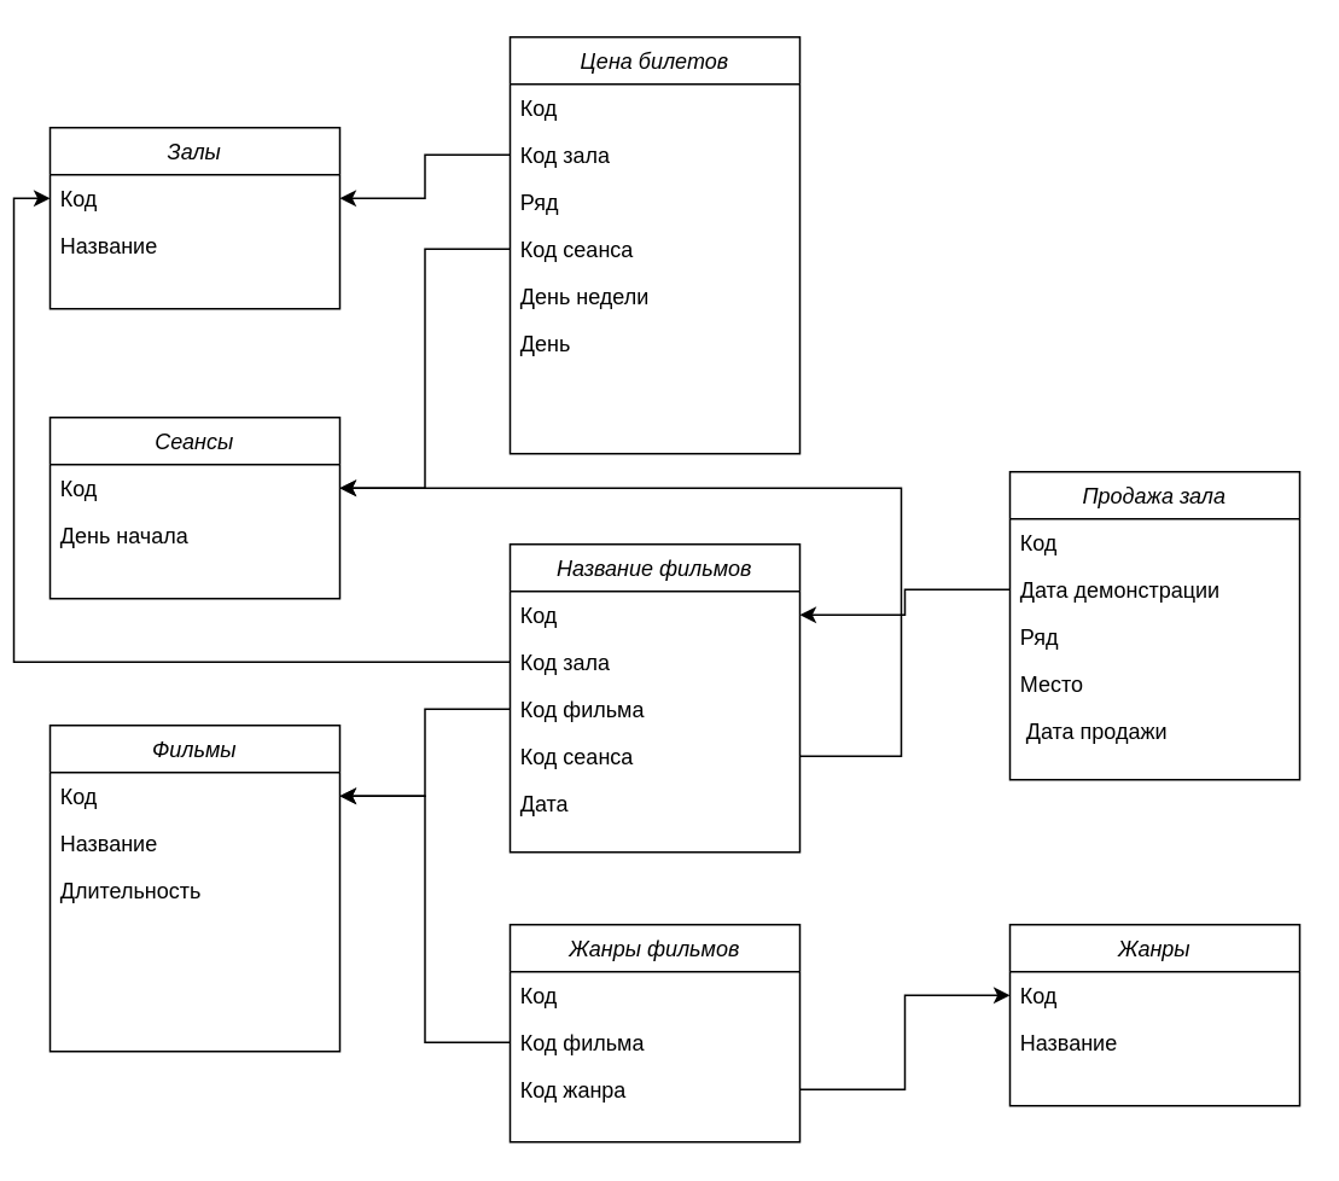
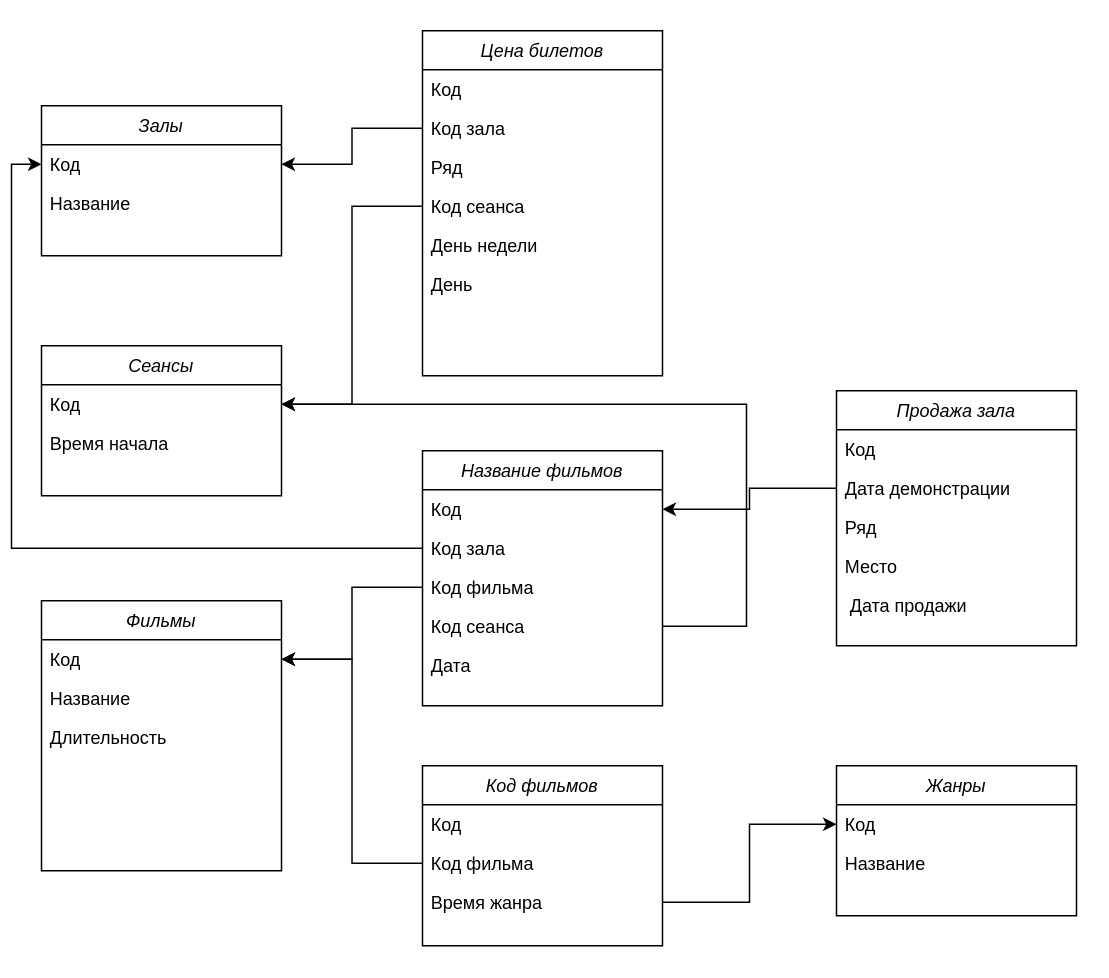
  <mxCell id="0" />
  <mxCell id="1" parent="0" />
  <mxCell id="2" value="Залы" style="swimlane;fontStyle=2;align=center;verticalAlign=top;childLayout=stackLayout;horizontal=1;startSize=26;horizontalStack=0;resizeParent=1;resizeLast=0;collapsible=1;marginBottom=0;rounded=0;shadow=0;strokeWidth=1;" parent="1" vertex="1"><mxGeometry x="20" y="70" width="160" height="100" as="geometry"><mxRectangle x="230" y="140" width="160" height="26" as="alternateBounds" /></mxGeometry></mxCell>
  <mxCell id="3" value="Код" style="text;align=left;verticalAlign=top;spacingLeft=4;spacingRight=4;overflow=hidden;rotatable=0;points=[[0,0.5],[1,0.5]];portConstraint=eastwest;" parent="2" vertex="1"><mxGeometry y="26" width="160" height="26" as="geometry" /></mxCell>
  <mxCell id="4" value="Название" style="text;align=left;verticalAlign=top;spacingLeft=4;spacingRight=4;overflow=hidden;rotatable=0;points=[[0,0.5],[1,0.5]];portConstraint=eastwest;rounded=0;shadow=0;html=0;" parent="2" vertex="1"><mxGeometry y="52" width="160" height="26" as="geometry" /></mxCell>
  <mxCell id="5" value="Фильмы" style="swimlane;fontStyle=2;align=center;verticalAlign=top;childLayout=stackLayout;horizontal=1;startSize=26;horizontalStack=0;resizeParent=1;resizeLast=0;collapsible=1;marginBottom=0;rounded=0;shadow=0;strokeWidth=1;" parent="1" vertex="1"><mxGeometry x="20" y="400" width="160" height="180" as="geometry"><mxRectangle x="230" y="140" width="160" height="26" as="alternateBounds" /></mxGeometry></mxCell>
  <mxCell id="6" value="Код" style="text;align=left;verticalAlign=top;spacingLeft=4;spacingRight=4;overflow=hidden;rotatable=0;points=[[0,0.5],[1,0.5]];portConstraint=eastwest;" parent="5" vertex="1"><mxGeometry y="26" width="160" height="26" as="geometry" /></mxCell>
  <mxCell id="7" value="Название" style="text;align=left;verticalAlign=top;spacingLeft=4;spacingRight=4;overflow=hidden;rotatable=0;points=[[0,0.5],[1,0.5]];portConstraint=eastwest;rounded=0;shadow=0;html=0;" parent="5" vertex="1"><mxGeometry y="52" width="160" height="26" as="geometry" /></mxCell>
  <mxCell id="8" value="Длительность" style="text;align=left;verticalAlign=top;spacingLeft=4;spacingRight=4;overflow=hidden;rotatable=0;points=[[0,0.5],[1,0.5]];portConstraint=eastwest;rounded=0;shadow=0;html=0;" parent="5" vertex="1"><mxGeometry y="78" width="160" height="26" as="geometry" /></mxCell>
  <mxCell id="9" value="Сеансы" style="swimlane;fontStyle=2;align=center;verticalAlign=top;childLayout=stackLayout;horizontal=1;startSize=26;horizontalStack=0;resizeParent=1;resizeLast=0;collapsible=1;marginBottom=0;rounded=0;shadow=0;strokeWidth=1;" parent="1" vertex="1"><mxGeometry x="20" y="230" width="160" height="100" as="geometry"><mxRectangle x="230" y="140" width="160" height="26" as="alternateBounds" /></mxGeometry></mxCell>
  <mxCell id="10" value="Код" style="text;align=left;verticalAlign=top;spacingLeft=4;spacingRight=4;overflow=hidden;rotatable=0;points=[[0,0.5],[1,0.5]];portConstraint=eastwest;" parent="9" vertex="1"><mxGeometry y="26" width="160" height="26" as="geometry" /></mxCell>
- <mxCell id="11" value="День начала" style="text;align=left;verticalAlign=top;spacingLeft=4;spacingRight=4;overflow=hidden;rotatable=0;points=[[0,0.5],[1,0.5]];portConstraint=eastwest;rounded=0;shadow=0;html=0;" parent="9" vertex="1"><mxGeometry y="52" width="160" height="26" as="geometry" /></mxCell>
+ <mxCell id="11" value="Время начала" style="text;align=left;verticalAlign=top;spacingLeft=4;spacingRight=4;overflow=hidden;rotatable=0;points=[[0,0.5],[1,0.5]];portConstraint=eastwest;rounded=0;shadow=0;html=0;" parent="9" vertex="1"><mxGeometry y="52" width="160" height="26" as="geometry" /></mxCell>
  <mxCell id="12" value="Цена билетов" style="swimlane;fontStyle=2;align=center;verticalAlign=top;childLayout=stackLayout;horizontal=1;startSize=26;horizontalStack=0;resizeParent=1;resizeLast=0;collapsible=1;marginBottom=0;rounded=0;shadow=0;strokeWidth=1;" parent="1" vertex="1"><mxGeometry x="274" y="20" width="160" height="230" as="geometry"><mxRectangle x="230" y="140" width="160" height="26" as="alternateBounds" /></mxGeometry></mxCell>
  <mxCell id="13" value="Код" style="text;align=left;verticalAlign=top;spacingLeft=4;spacingRight=4;overflow=hidden;rotatable=0;points=[[0,0.5],[1,0.5]];portConstraint=eastwest;" parent="12" vertex="1"><mxGeometry y="26" width="160" height="26" as="geometry" /></mxCell>
  <mxCell id="14" value="Код зала" style="text;align=left;verticalAlign=top;spacingLeft=4;spacingRight=4;overflow=hidden;rotatable=0;points=[[0,0.5],[1,0.5]];portConstraint=eastwest;rounded=0;shadow=0;html=0;" parent="12" vertex="1"><mxGeometry y="52" width="160" height="26" as="geometry" /></mxCell>
  <mxCell id="15" value="Ряд" style="text;align=left;verticalAlign=top;spacingLeft=4;spacingRight=4;overflow=hidden;rotatable=0;points=[[0,0.5],[1,0.5]];portConstraint=eastwest;rounded=0;shadow=0;html=0;" parent="12" vertex="1"><mxGeometry y="78" width="160" height="26" as="geometry" /></mxCell>
  <mxCell id="16" value="Код сеанса" style="text;align=left;verticalAlign=top;spacingLeft=4;spacingRight=4;overflow=hidden;rotatable=0;points=[[0,0.5],[1,0.5]];portConstraint=eastwest;rounded=0;shadow=0;html=0;" parent="12" vertex="1"><mxGeometry y="104" width="160" height="26" as="geometry" /></mxCell>
  <mxCell id="17" value="День недели" style="text;align=left;verticalAlign=top;spacingLeft=4;spacingRight=4;overflow=hidden;rotatable=0;points=[[0,0.5],[1,0.5]];portConstraint=eastwest;rounded=0;shadow=0;html=0;" parent="12" vertex="1"><mxGeometry y="130" width="160" height="26" as="geometry" /></mxCell>
  <mxCell id="18" value="День" style="text;align=left;verticalAlign=top;spacingLeft=4;spacingRight=4;overflow=hidden;rotatable=0;points=[[0,0.5],[1,0.5]];portConstraint=eastwest;rounded=0;shadow=0;html=0;" parent="12" vertex="1"><mxGeometry y="156" width="160" height="26" as="geometry" /></mxCell>
  <mxCell id="19" value="Название фильмов" style="swimlane;fontStyle=2;align=center;verticalAlign=top;childLayout=stackLayout;horizontal=1;startSize=26;horizontalStack=0;resizeParent=1;resizeLast=0;collapsible=1;marginBottom=0;rounded=0;shadow=0;strokeWidth=1;" parent="1" vertex="1"><mxGeometry x="274" y="300" width="160" height="170" as="geometry"><mxRectangle x="230" y="140" width="160" height="26" as="alternateBounds" /></mxGeometry></mxCell>
  <mxCell id="20" value="Код" style="text;align=left;verticalAlign=top;spacingLeft=4;spacingRight=4;overflow=hidden;rotatable=0;points=[[0,0.5],[1,0.5]];portConstraint=eastwest;" parent="19" vertex="1"><mxGeometry y="26" width="160" height="26" as="geometry" /></mxCell>
  <mxCell id="21" value="Код зала" style="text;align=left;verticalAlign=top;spacingLeft=4;spacingRight=4;overflow=hidden;rotatable=0;points=[[0,0.5],[1,0.5]];portConstraint=eastwest;rounded=0;shadow=0;html=0;" parent="19" vertex="1"><mxGeometry y="52" width="160" height="26" as="geometry" /></mxCell>
  <mxCell id="22" value="Код фильма" style="text;align=left;verticalAlign=top;spacingLeft=4;spacingRight=4;overflow=hidden;rotatable=0;points=[[0,0.5],[1,0.5]];portConstraint=eastwest;rounded=0;shadow=0;html=0;" parent="19" vertex="1"><mxGeometry y="78" width="160" height="26" as="geometry" /></mxCell>
  <mxCell id="23" value="Код сеанса" style="text;align=left;verticalAlign=top;spacingLeft=4;spacingRight=4;overflow=hidden;rotatable=0;points=[[0,0.5],[1,0.5]];portConstraint=eastwest;rounded=0;shadow=0;html=0;" parent="19" vertex="1"><mxGeometry y="104" width="160" height="26" as="geometry" /></mxCell>
  <mxCell id="24" value="Дата" style="text;align=left;verticalAlign=top;spacingLeft=4;spacingRight=4;overflow=hidden;rotatable=0;points=[[0,0.5],[1,0.5]];portConstraint=eastwest;rounded=0;shadow=0;html=0;" parent="19" vertex="1"><mxGeometry y="130" width="160" height="26" as="geometry" /></mxCell>
  <mxCell id="25" value="Продажа зала" style="swimlane;fontStyle=2;align=center;verticalAlign=top;childLayout=stackLayout;horizontal=1;startSize=26;horizontalStack=0;resizeParent=1;resizeLast=0;collapsible=1;marginBottom=0;rounded=0;shadow=0;strokeWidth=1;" parent="1" vertex="1"><mxGeometry x="550" y="260" width="160" height="170" as="geometry"><mxRectangle x="230" y="140" width="160" height="26" as="alternateBounds" /></mxGeometry></mxCell>
  <mxCell id="26" value="Код" style="text;align=left;verticalAlign=top;spacingLeft=4;spacingRight=4;overflow=hidden;rotatable=0;points=[[0,0.5],[1,0.5]];portConstraint=eastwest;" parent="25" vertex="1"><mxGeometry y="26" width="160" height="26" as="geometry" /></mxCell>
  <mxCell id="27" value="Дата демонстрации" style="text;align=left;verticalAlign=top;spacingLeft=4;spacingRight=4;overflow=hidden;rotatable=0;points=[[0,0.5],[1,0.5]];portConstraint=eastwest;rounded=0;shadow=0;html=0;" parent="25" vertex="1"><mxGeometry y="52" width="160" height="26" as="geometry" /></mxCell>
  <mxCell id="28" value="Ряд" style="text;align=left;verticalAlign=top;spacingLeft=4;spacingRight=4;overflow=hidden;rotatable=0;points=[[0,0.5],[1,0.5]];portConstraint=eastwest;rounded=0;shadow=0;html=0;" parent="25" vertex="1"><mxGeometry y="78" width="160" height="26" as="geometry" /></mxCell>
  <mxCell id="29" value="Место" style="text;align=left;verticalAlign=top;spacingLeft=4;spacingRight=4;overflow=hidden;rotatable=0;points=[[0,0.5],[1,0.5]];portConstraint=eastwest;rounded=0;shadow=0;html=0;" parent="25" vertex="1"><mxGeometry y="104" width="160" height="26" as="geometry" /></mxCell>
  <mxCell id="30" value=" Дата продажи" style="text;align=left;verticalAlign=top;spacingLeft=4;spacingRight=4;overflow=hidden;rotatable=0;points=[[0,0.5],[1,0.5]];portConstraint=eastwest;rounded=0;shadow=0;html=0;" parent="25" vertex="1"><mxGeometry y="130" width="160" height="26" as="geometry" /></mxCell>
  <mxCell id="31" style="edgeStyle=orthogonalEdgeStyle;rounded=0;orthogonalLoop=1;jettySize=auto;html=1;" parent="1" source="14" target="3" edge="1"><mxGeometry relative="1" as="geometry" /></mxCell>
  <mxCell id="32" style="edgeStyle=orthogonalEdgeStyle;rounded=0;orthogonalLoop=1;jettySize=auto;html=1;entryX=1;entryY=0.5;entryDx=0;entryDy=0;" parent="1" source="16" target="10" edge="1"><mxGeometry relative="1" as="geometry" /></mxCell>
  <mxCell id="33" style="edgeStyle=orthogonalEdgeStyle;rounded=0;orthogonalLoop=1;jettySize=auto;html=1;entryX=0;entryY=0.5;entryDx=0;entryDy=0;" parent="1" source="21" target="3" edge="1"><mxGeometry relative="1" as="geometry" /></mxCell>
  <mxCell id="34" style="edgeStyle=orthogonalEdgeStyle;rounded=0;orthogonalLoop=1;jettySize=auto;html=1;" parent="1" source="22" target="6" edge="1"><mxGeometry relative="1" as="geometry" /></mxCell>
  <mxCell id="35" style="edgeStyle=orthogonalEdgeStyle;rounded=0;orthogonalLoop=1;jettySize=auto;html=1;" parent="1" source="23" target="10" edge="1"><mxGeometry relative="1" as="geometry"><Array as="points"><mxPoint x="490" y="417" /><mxPoint x="490" y="269" /></Array></mxGeometry></mxCell>
  <mxCell id="36" style="edgeStyle=orthogonalEdgeStyle;rounded=0;orthogonalLoop=1;jettySize=auto;html=1;" parent="1" source="27" target="20" edge="1"><mxGeometry relative="1" as="geometry" /></mxCell>
  <mxCell id="37" value="Жанры" style="swimlane;fontStyle=2;align=center;verticalAlign=top;childLayout=stackLayout;horizontal=1;startSize=26;horizontalStack=0;resizeParent=1;resizeLast=0;collapsible=1;marginBottom=0;rounded=0;shadow=0;strokeWidth=1;" parent="1" vertex="1"><mxGeometry x="550" y="510" width="160" height="100" as="geometry"><mxRectangle x="230" y="140" width="160" height="26" as="alternateBounds" /></mxGeometry></mxCell>
  <mxCell id="38" value="Код" style="text;align=left;verticalAlign=top;spacingLeft=4;spacingRight=4;overflow=hidden;rotatable=0;points=[[0,0.5],[1,0.5]];portConstraint=eastwest;" parent="37" vertex="1"><mxGeometry y="26" width="160" height="26" as="geometry" /></mxCell>
  <mxCell id="39" value="Название" style="text;align=left;verticalAlign=top;spacingLeft=4;spacingRight=4;overflow=hidden;rotatable=0;points=[[0,0.5],[1,0.5]];portConstraint=eastwest;rounded=0;shadow=0;html=0;" parent="37" vertex="1"><mxGeometry y="52" width="160" height="26" as="geometry" /></mxCell>
- <mxCell id="40" value="Жанры фильмов" style="swimlane;fontStyle=2;align=center;verticalAlign=top;childLayout=stackLayout;horizontal=1;startSize=26;horizontalStack=0;resizeParent=1;resizeLast=0;collapsible=1;marginBottom=0;rounded=0;shadow=0;strokeWidth=1;" parent="1" vertex="1"><mxGeometry x="274" y="510" width="160" height="120" as="geometry"><mxRectangle x="230" y="140" width="160" height="26" as="alternateBounds" /></mxGeometry></mxCell>
+ <mxCell id="40" value="Код фильмов" style="swimlane;fontStyle=2;align=center;verticalAlign=top;childLayout=stackLayout;horizontal=1;startSize=26;horizontalStack=0;resizeParent=1;resizeLast=0;collapsible=1;marginBottom=0;rounded=0;shadow=0;strokeWidth=1;" parent="1" vertex="1"><mxGeometry x="274" y="510" width="160" height="120" as="geometry"><mxRectangle x="230" y="140" width="160" height="26" as="alternateBounds" /></mxGeometry></mxCell>
  <mxCell id="41" value="Код" style="text;align=left;verticalAlign=top;spacingLeft=4;spacingRight=4;overflow=hidden;rotatable=0;points=[[0,0.5],[1,0.5]];portConstraint=eastwest;" parent="40" vertex="1"><mxGeometry y="26" width="160" height="26" as="geometry" /></mxCell>
  <mxCell id="42" value="Код фильма" style="text;align=left;verticalAlign=top;spacingLeft=4;spacingRight=4;overflow=hidden;rotatable=0;points=[[0,0.5],[1,0.5]];portConstraint=eastwest;rounded=0;shadow=0;html=0;" parent="40" vertex="1"><mxGeometry y="52" width="160" height="26" as="geometry" /></mxCell>
- <mxCell id="43" value="Код жанра" style="text;align=left;verticalAlign=top;spacingLeft=4;spacingRight=4;overflow=hidden;rotatable=0;points=[[0,0.5],[1,0.5]];portConstraint=eastwest;rounded=0;shadow=0;html=0;" parent="40" vertex="1"><mxGeometry y="78" width="160" height="26" as="geometry" /></mxCell>
+ <mxCell id="43" value="Время жанра" style="text;align=left;verticalAlign=top;spacingLeft=4;spacingRight=4;overflow=hidden;rotatable=0;points=[[0,0.5],[1,0.5]];portConstraint=eastwest;rounded=0;shadow=0;html=0;" parent="40" vertex="1"><mxGeometry y="78" width="160" height="26" as="geometry" /></mxCell>
  <mxCell id="44" style="edgeStyle=orthogonalEdgeStyle;rounded=0;orthogonalLoop=1;jettySize=auto;html=1;entryX=1;entryY=0.5;entryDx=0;entryDy=0;" parent="1" source="42" target="6" edge="1"><mxGeometry relative="1" as="geometry" /></mxCell>
  <mxCell id="45" style="edgeStyle=orthogonalEdgeStyle;rounded=0;orthogonalLoop=1;jettySize=auto;html=1;" parent="1" source="43" target="38" edge="1"><mxGeometry relative="1" as="geometry" /></mxCell>
